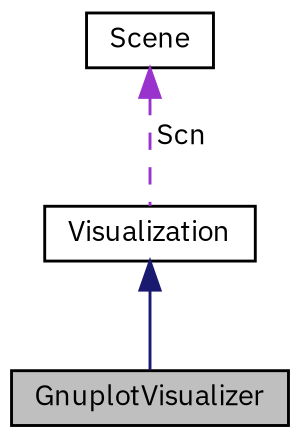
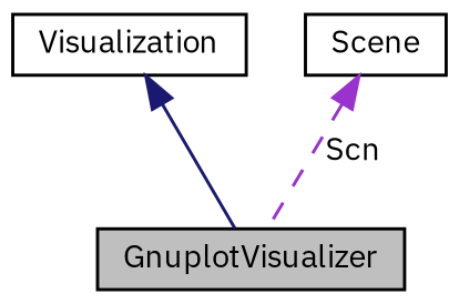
  digraph {
    fontname="IBM Plex Sans"
    node [color=black fillcolor=white fontname="IBM Plex Sans" fontsize=10 shape=record style=filled]
    edge [dir=back fontname="IBM Plex Sans" fontsize=10 labelfontname=FreeSans labelfontsize=10]
    n1 [fillcolor=grey75 fontcolor=black height=0.2 label=GnuplotVisualizer width=0.4]
    n2 [height=0.2 label=Visualization width=0.4]
    n3 [height=0.2 label=Scene width=0.4]
    n2 -> n1 [color=midnightblue style=solid]
-   n3 -> n2 [color=darkorchid3 label=" Scn" style=dashed]
+   n3 -> n1 [color=darkorchid3 label=" Scn" style=dashed]
  }
